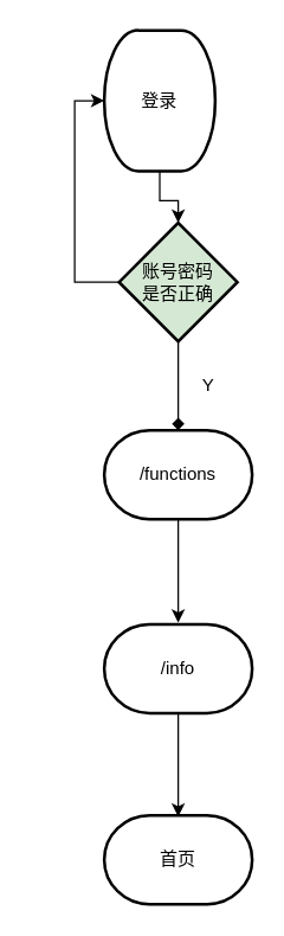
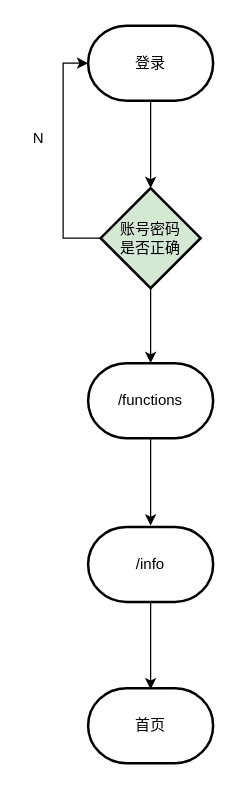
  <mxCell id="0" />
  <mxCell id="1" parent="0" />
  <mxCell id="2" value="" style="edgeStyle=orthogonalEdgeStyle;rounded=0;orthogonalLoop=1;jettySize=auto;html=1;" edge="1" parent="1" source="3" target="6"><mxGeometry relative="1" as="geometry" /></mxCell>
- <mxCell id="3" value="登录" style="strokeWidth=2;html=1;shape=mxgraph.flowchart.terminator;whiteSpace=wrap;" vertex="1" parent="1"><mxGeometry x="70" y="20" width="75" height="95" as="geometry" /></mxCell>
- <mxCell id="4" value="" style="edgeStyle=orthogonalEdgeStyle;rounded=0;orthogonalLoop=1;jettySize=auto;html=1;endArrow=diamond;" edge="1" parent="1" source="6" target="8"><mxGeometry relative="1" as="geometry" /></mxCell>
+ <mxCell id="3" value="登录" style="strokeWidth=2;html=1;shape=mxgraph.flowchart.terminator;whiteSpace=wrap;" vertex="1" parent="1"><mxGeometry x="70" y="20" width="100" height="60" as="geometry" /></mxCell>
+ <mxCell id="4" value="" style="edgeStyle=orthogonalEdgeStyle;rounded=0;orthogonalLoop=1;jettySize=auto;html=1;" edge="1" parent="1" source="6" target="8"><mxGeometry relative="1" as="geometry" /></mxCell>
  <mxCell id="5" style="edgeStyle=orthogonalEdgeStyle;rounded=0;orthogonalLoop=1;jettySize=auto;html=1;entryX=0;entryY=0.5;entryDx=0;entryDy=0;entryPerimeter=0;" edge="1" parent="1" source="6" target="3"><mxGeometry relative="1" as="geometry"><Array as="points"><mxPoint x="120" y="190" /><mxPoint x="50" y="190" /><mxPoint x="50" y="50" /></Array></mxGeometry></mxCell>
  <mxCell id="6" value="账号密码&lt;br&gt;是否正确" style="rhombus;whiteSpace=wrap;html=1;strokeWidth=2;fillColor=#d5e8d4;" vertex="1" parent="1"><mxGeometry x="80" y="150" width="80" height="80" as="geometry" /></mxCell>
  <mxCell id="7" value="" style="edgeStyle=orthogonalEdgeStyle;rounded=0;orthogonalLoop=1;jettySize=auto;html=1;" edge="1" parent="1" source="8"><mxGeometry relative="1" as="geometry"><mxPoint x="120" y="420" as="targetPoint" /></mxGeometry></mxCell>
  <mxCell id="8" value="/functions" style="strokeWidth=2;html=1;shape=mxgraph.flowchart.terminator;whiteSpace=wrap;" vertex="1" parent="1"><mxGeometry x="70" y="290" width="100" height="60" as="geometry" /></mxCell>
- <mxCell id="10" value="Y" style="text;html=1;align=center;verticalAlign=middle;resizable=0;points=[];autosize=1;" vertex="1" parent="1"><mxGeometry x="130" y="250" width="20" height="20" as="geometry" /></mxCell>
+ <mxCell id="9" value="N" style="text;html=1;align=center;verticalAlign=middle;resizable=0;points=[];autosize=1;" vertex="1" parent="1"><mxGeometry x="20" y="100" width="20" height="20" as="geometry" /></mxCell>
  <mxCell id="11" value="" style="edgeStyle=orthogonalEdgeStyle;rounded=0;orthogonalLoop=1;jettySize=auto;html=1;" edge="1" parent="1" source="12"><mxGeometry relative="1" as="geometry"><mxPoint x="120" y="551" as="targetPoint" /></mxGeometry></mxCell>
  <mxCell id="12" value="/info" style="strokeWidth=2;html=1;shape=mxgraph.flowchart.terminator;whiteSpace=wrap;" vertex="1" parent="1"><mxGeometry x="70" y="421" width="100" height="60" as="geometry" /></mxCell>
  <mxCell id="13" value="首页" style="strokeWidth=2;html=1;shape=mxgraph.flowchart.terminator;whiteSpace=wrap;" vertex="1" parent="1"><mxGeometry x="70" y="550" width="100" height="60" as="geometry" /></mxCell>
